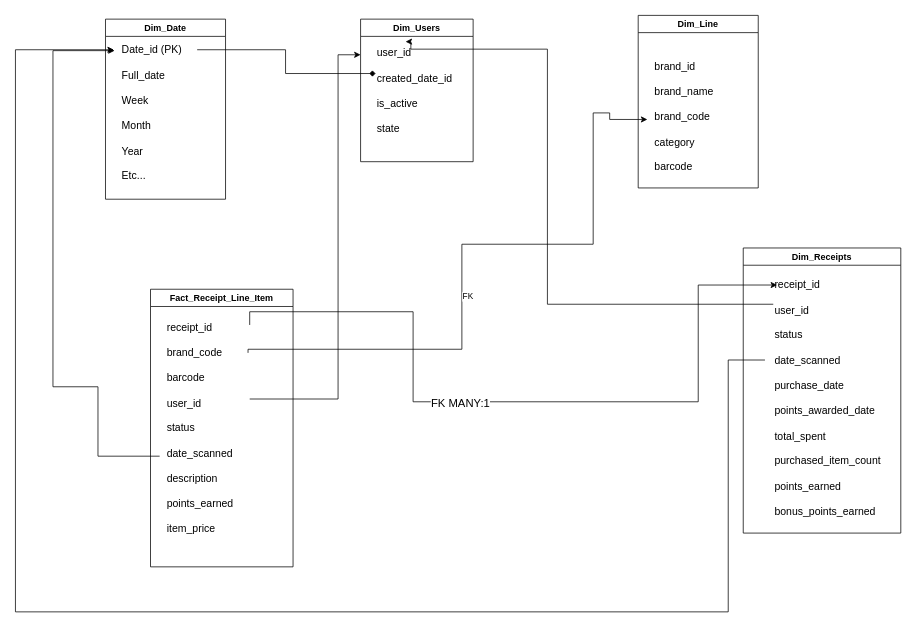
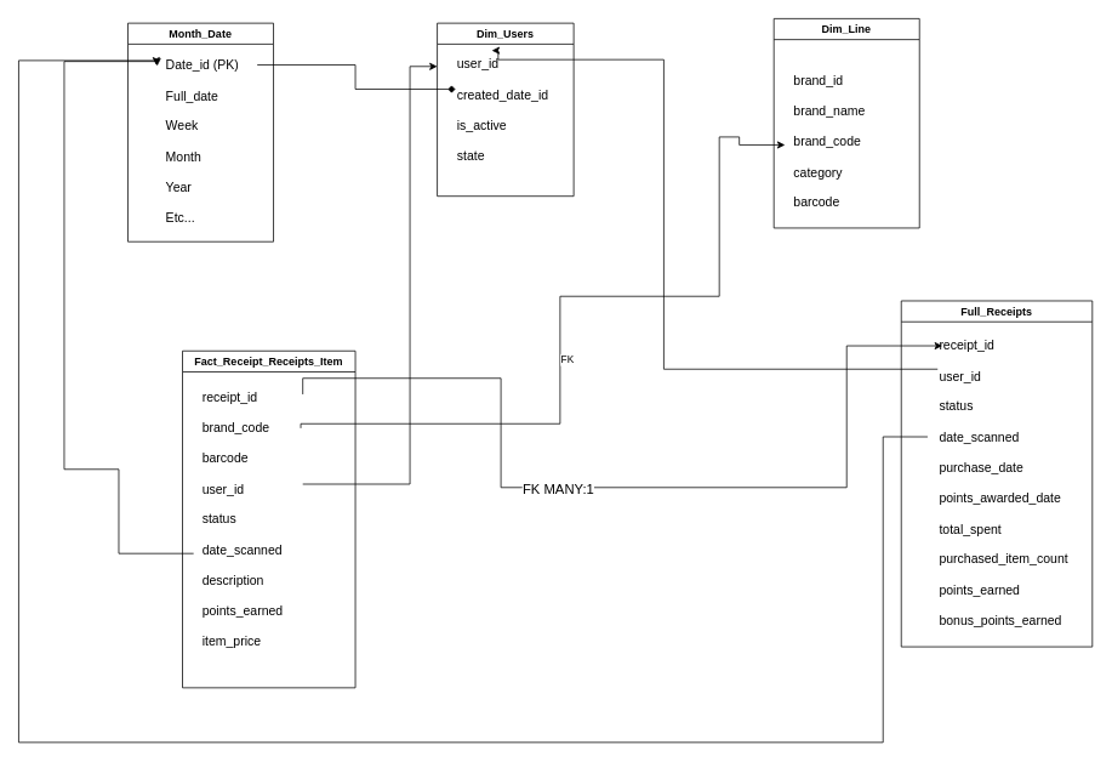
  <mxCell id="0" />
  <mxCell id="1" parent="0" />
  <mxCell id="2" value="Dim_Users" style="swimlane;whiteSpace=wrap;html=1;" vertex="1" parent="1"><mxGeometry x="480" y="25" width="150" height="190" as="geometry" /></mxCell>
  <mxCell id="3" value="user_id&#10;&#10;created_date_id&#10;&#10;is_active&#10;&#10;state" style="text;whiteSpace=wrap;fontSize=14;" vertex="1" parent="2"><mxGeometry x="20" y="30" width="160" height="170" as="geometry" /></mxCell>
- <mxCell id="4" value="Dim_Receipts" style="swimlane;whiteSpace=wrap;html=1;startSize=23;" vertex="1" parent="1"><mxGeometry x="990" y="330" width="210" height="380" as="geometry" /></mxCell>
+ <mxCell id="4" value="Full_Receipts" style="swimlane;whiteSpace=wrap;html=1;startSize=23;" vertex="1" parent="1"><mxGeometry x="990" y="330" width="210" height="380" as="geometry" /></mxCell>
  <mxCell id="5" value="&lt;div&gt;&lt;font style=&quot;font-size: 14px;&quot;&gt;receipt_id&lt;/font&gt;&lt;/div&gt;&lt;div&gt;&lt;font style=&quot;font-size: 14px;&quot;&gt;&lt;br&gt;&lt;/font&gt;&lt;/div&gt;&lt;div&gt;&lt;font style=&quot;font-size: 14px;&quot;&gt;user_id&lt;/font&gt;&lt;/div&gt;&lt;div&gt;&lt;font style=&quot;font-size: 14px;&quot;&gt;&lt;br&gt;&lt;/font&gt;&lt;/div&gt;&lt;div&gt;&lt;font style=&quot;font-size: 14px;&quot;&gt;status&lt;/font&gt;&lt;/div&gt;&lt;div&gt;&lt;font style=&quot;font-size: 14px;&quot;&gt;&lt;br&gt;&lt;/font&gt;&lt;/div&gt;&lt;div&gt;&lt;font style=&quot;font-size: 14px;&quot;&gt;date_scanned&lt;/font&gt;&lt;/div&gt;&lt;div&gt;&lt;font style=&quot;font-size: 14px;&quot;&gt;&lt;br&gt;&lt;/font&gt;&lt;/div&gt;&lt;div&gt;&lt;font style=&quot;font-size: 14px;&quot;&gt;purchase_date&lt;/font&gt;&lt;/div&gt;&lt;div&gt;&lt;font style=&quot;font-size: 14px;&quot;&gt;&lt;br&gt;&lt;/font&gt;&lt;/div&gt;&lt;div&gt;&lt;font style=&quot;font-size: 14px;&quot;&gt;points_awarded_date&lt;/font&gt;&lt;/div&gt;&lt;div&gt;&lt;font style=&quot;font-size: 14px;&quot;&gt;&lt;br&gt;&lt;/font&gt;&lt;/div&gt;&lt;div&gt;&lt;font style=&quot;font-size: 14px;&quot;&gt;total_spent&lt;/font&gt;&lt;/div&gt;&lt;div&gt;&lt;font style=&quot;font-size: 14px;&quot;&gt;&lt;br&gt;&lt;/font&gt;&lt;/div&gt;&lt;div&gt;&lt;font style=&quot;font-size: 14px;&quot;&gt;purchased_item_count&lt;/font&gt;&lt;/div&gt;&lt;div&gt;&lt;font style=&quot;font-size: 14px;&quot;&gt;&lt;br&gt;&lt;/font&gt;&lt;/div&gt;&lt;div&gt;&lt;font style=&quot;font-size: 14px;&quot;&gt;points_earned&lt;/font&gt;&lt;/div&gt;&lt;div&gt;&lt;font style=&quot;font-size: 14px;&quot;&gt;&lt;br&gt;&lt;/font&gt;&lt;/div&gt;&lt;div&gt;&lt;font style=&quot;font-size: 14px;&quot;&gt;bonus_points_earned&lt;/font&gt;&lt;/div&gt;" style="text;html=1;align=left;verticalAlign=middle;resizable=0;points=[];autosize=1;strokeColor=none;fillColor=none;" vertex="1" parent="4"><mxGeometry x="40" y="30" width="170" height="340" as="geometry" /></mxCell>
  <mxCell id="6" value="Dim_Line" style="swimlane;whiteSpace=wrap;html=1;" vertex="1" parent="1"><mxGeometry x="850" y="20" width="160" height="230" as="geometry" /></mxCell>
  <mxCell id="7" value="&lt;div&gt;&lt;font style=&quot;font-size: 14px;&quot;&gt;brand_id&lt;/font&gt;&lt;/div&gt;&lt;div&gt;&lt;font style=&quot;font-size: 14px;&quot;&gt;&lt;br&gt;&lt;/font&gt;&lt;/div&gt;&lt;div&gt;&lt;font style=&quot;font-size: 14px;&quot;&gt;brand_name&lt;/font&gt;&lt;/div&gt;&lt;div&gt;&lt;font style=&quot;font-size: 14px;&quot;&gt;&lt;br&gt;&lt;/font&gt;&lt;/div&gt;&lt;div&gt;&lt;font style=&quot;font-size: 14px;&quot;&gt;brand_code&lt;/font&gt;&lt;/div&gt;&lt;div&gt;&lt;font style=&quot;font-size: 14px;&quot;&gt;&lt;br&gt;&lt;/font&gt;&lt;/div&gt;&lt;div&gt;&lt;font style=&quot;font-size: 14px;&quot;&gt;category&lt;/font&gt;&lt;/div&gt;&lt;div&gt;&lt;font style=&quot;font-size: 14px;&quot;&gt;&lt;br&gt;&lt;/font&gt;&lt;/div&gt;&lt;div style=&quot;&quot;&gt;&lt;font style=&quot;font-size: 14px;&quot;&gt;barcode&lt;/font&gt;&lt;/div&gt;" style="text;html=1;align=left;verticalAlign=middle;resizable=0;points=[];autosize=1;strokeColor=none;fillColor=none;" vertex="1" parent="6"><mxGeometry x="20" y="50" width="100" height="170" as="geometry" /></mxCell>
- <mxCell id="8" value="Dim_Date" style="swimlane;whiteSpace=wrap;html=1;" vertex="1" parent="1"><mxGeometry x="140" y="25" width="160" height="240" as="geometry" /></mxCell>
- <mxCell id="9" value="Date_id (PK)&lt;div&gt;&lt;br&gt;&lt;/div&gt;&lt;div&gt;Full_date&lt;/div&gt;&lt;div&gt;&lt;br&gt;&lt;/div&gt;&lt;div&gt;Week&lt;/div&gt;&lt;div&gt;&lt;br&gt;&lt;/div&gt;&lt;div&gt;Month&lt;/div&gt;&lt;div&gt;&lt;br&gt;&lt;/div&gt;&lt;div&gt;Year&lt;/div&gt;&lt;div&gt;&lt;br&gt;&lt;/div&gt;&lt;div&gt;Etc...&lt;/div&gt;" style="text;html=1;align=left;verticalAlign=middle;resizable=0;points=[];autosize=1;strokeColor=none;fillColor=none;fontSize=14;" vertex="1" parent="8"><mxGeometry x="20" y="25" width="100" height="200" as="geometry" /></mxCell>
- <mxCell id="10" value="Fact_Receipt_Line_Item" style="swimlane;whiteSpace=wrap;html=1;" vertex="1" parent="1"><mxGeometry x="200" y="385" width="190" height="370" as="geometry" /></mxCell>
+ <mxCell id="8" value="Month_Date" style="swimlane;whiteSpace=wrap;html=1;" vertex="1" parent="1"><mxGeometry x="140" y="25" width="160" height="240" as="geometry" /></mxCell>
+ <mxCell id="9" value="Date_id (PK)&lt;div&gt;&lt;br&gt;&lt;/div&gt;&lt;div&gt;Full_date&lt;/div&gt;&lt;div&gt;&lt;br&gt;&lt;/div&gt;&lt;div&gt;Week&lt;/div&gt;&lt;div&gt;&lt;br&gt;&lt;/div&gt;&lt;div&gt;Month&lt;/div&gt;&lt;div&gt;&lt;br&gt;&lt;/div&gt;&lt;div&gt;Year&lt;/div&gt;&lt;div&gt;&lt;br&gt;&lt;/div&gt;&lt;div&gt;Etc...&lt;/div&gt;" style="text;html=1;align=left;verticalAlign=middle;resizable=0;points=[];autosize=1;strokeColor=none;fillColor=none;fontSize=14;" vertex="1" parent="8"><mxGeometry x="40" y="30" width="100" height="200" as="geometry" /></mxCell>
+ <mxCell id="10" value="Fact_Receipt_Receipts_Item" style="swimlane;whiteSpace=wrap;html=1;" vertex="1" parent="1"><mxGeometry x="200" y="385" width="190" height="370" as="geometry" /></mxCell>
  <mxCell id="11" value="&lt;div&gt;&lt;font style=&quot;font-size: 14px;&quot;&gt;receipt_id&lt;/font&gt;&lt;/div&gt;&lt;div&gt;&lt;font style=&quot;font-size: 14px;&quot;&gt;&lt;br&gt;&lt;/font&gt;&lt;/div&gt;&lt;div&gt;&lt;font style=&quot;font-size: 14px;&quot;&gt;brand_code&lt;/font&gt;&lt;/div&gt;&lt;div&gt;&lt;font style=&quot;font-size: 14px;&quot;&gt;&lt;br&gt;&lt;/font&gt;&lt;/div&gt;&lt;div&gt;&lt;font style=&quot;font-size: 14px;&quot;&gt;barcode&lt;/font&gt;&lt;/div&gt;&lt;div&gt;&lt;font style=&quot;font-size: 14px;&quot;&gt;&lt;br&gt;&lt;/font&gt;&lt;/div&gt;&lt;div&gt;&lt;font style=&quot;font-size: 14px;&quot;&gt;&lt;div style=&quot;&quot;&gt;user_id&lt;/div&gt;&lt;div style=&quot;&quot;&gt;&lt;br&gt;&lt;/div&gt;&lt;div style=&quot;&quot;&gt;status&lt;/div&gt;&lt;div style=&quot;&quot;&gt;&lt;br&gt;&lt;/div&gt;&lt;div style=&quot;&quot;&gt;date_scanned&lt;/div&gt;&lt;/font&gt;&lt;/div&gt;&lt;div&gt;&lt;font style=&quot;font-size: 14px;&quot;&gt;&lt;br&gt;&lt;/font&gt;&lt;/div&gt;&lt;div&gt;&lt;font style=&quot;font-size: 14px;&quot;&gt;description&lt;/font&gt;&lt;/div&gt;&lt;div&gt;&lt;font style=&quot;font-size: 14px;&quot;&gt;&lt;br&gt;&lt;/font&gt;&lt;/div&gt;&lt;div&gt;&lt;font style=&quot;font-size: 14px;&quot;&gt;points_earned&lt;/font&gt;&lt;/div&gt;&lt;div&gt;&lt;font style=&quot;font-size: 14px;&quot;&gt;&lt;br&gt;&lt;/font&gt;&lt;/div&gt;&lt;div&gt;&lt;font style=&quot;font-size: 14px;&quot;&gt;item_price&lt;/font&gt;&lt;/div&gt;" style="text;html=1;align=left;verticalAlign=middle;resizable=0;points=[];autosize=1;strokeColor=none;fillColor=none;fontSize=13;" vertex="1" parent="10"><mxGeometry x="20" y="35" width="110" height="300" as="geometry" /></mxCell>
  <mxCell id="12" style="edgeStyle=orthogonalEdgeStyle;rounded=0;orthogonalLoop=1;jettySize=auto;html=1;entryX=0.03;entryY=0.057;entryDx=0;entryDy=0;entryPerimeter=0;fontSize=14;exitX=1.02;exitY=0.042;exitDx=0;exitDy=0;exitPerimeter=0;" edge="1" parent="1" source="11" target="5"><mxGeometry relative="1" as="geometry"><Array as="points"><mxPoint x="332" y="415" /><mxPoint x="550" y="415" /><mxPoint x="550" y="535" /><mxPoint x="930" y="535" /><mxPoint x="930" y="379" /></Array></mxGeometry></mxCell>
  <mxCell id="13" value="&lt;font style=&quot;font-size: 15px;&quot;&gt;FK MANY:1&lt;/font&gt;" style="edgeLabel;html=1;align=center;verticalAlign=middle;resizable=0;points=[];" vertex="1" connectable="0" parent="12"><mxGeometry x="-0.161" y="-1" relative="1" as="geometry"><mxPoint as="offset" /></mxGeometry></mxCell>
  <mxCell id="14" style="edgeStyle=orthogonalEdgeStyle;rounded=0;orthogonalLoop=1;jettySize=auto;html=1;entryX=0;entryY=0.25;entryDx=0;entryDy=0;exitX=1.022;exitY=0.079;exitDx=0;exitDy=0;exitPerimeter=0;endArrow=diamond;" edge="1" parent="1" source="9" target="3"><mxGeometry relative="1" as="geometry" /></mxCell>
  <mxCell id="15" style="edgeStyle=orthogonalEdgeStyle;rounded=0;orthogonalLoop=1;jettySize=auto;html=1;exitX=1;exitY=0.166;exitDx=0;exitDy=0;exitPerimeter=0;entryX=-0.078;entryY=0.522;entryDx=0;entryDy=0;entryPerimeter=0;" edge="1" parent="1" source="11" target="7"><mxGeometry relative="1" as="geometry"><mxPoint x="640" y="445" as="targetPoint" /><Array as="points"><mxPoint x="330" y="465" /><mxPoint x="615" y="465" /><mxPoint x="615" y="325" /><mxPoint x="790" y="325" /><mxPoint x="790" y="150" /><mxPoint x="812" y="150" /></Array></mxGeometry></mxCell>
  <mxCell id="16" value="FK" style="edgeLabel;html=1;align=center;verticalAlign=middle;resizable=0;points=[];" vertex="1" connectable="0" parent="15"><mxGeometry x="-0.164" y="-6" relative="1" as="geometry"><mxPoint x="1" as="offset" /></mxGeometry></mxCell>
  <mxCell id="17" style="edgeStyle=orthogonalEdgeStyle;rounded=0;orthogonalLoop=1;jettySize=auto;html=1;entryX=-0.078;entryY=0.085;entryDx=0;entryDy=0;entryPerimeter=0;exitX=-0.071;exitY=0.625;exitDx=0;exitDy=0;exitPerimeter=0;" edge="1" parent="1" source="11" target="9"><mxGeometry relative="1" as="geometry"><Array as="points"><mxPoint x="130" y="608" /><mxPoint x="130" y="515" /><mxPoint x="70" y="515" /><mxPoint x="70" y="67" /></Array></mxGeometry></mxCell>
  <mxCell id="18" style="edgeStyle=orthogonalEdgeStyle;rounded=0;orthogonalLoop=1;jettySize=auto;html=1;entryX=0.25;entryY=0;entryDx=0;entryDy=0;" edge="1" parent="1" source="5" target="3"><mxGeometry relative="1" as="geometry"><Array as="points"><mxPoint x="729" y="405" /><mxPoint x="729" y="65" /><mxPoint x="547" y="65" /></Array></mxGeometry></mxCell>
  <mxCell id="19" style="edgeStyle=orthogonalEdgeStyle;rounded=0;orthogonalLoop=1;jettySize=auto;html=1;entryX=0;entryY=0.25;entryDx=0;entryDy=0;exitX=1.02;exitY=0.371;exitDx=0;exitDy=0;exitPerimeter=0;" edge="1" parent="1" source="11" target="2"><mxGeometry relative="1" as="geometry"><Array as="points"><mxPoint x="450" y="531" /><mxPoint x="450" y="73" /></Array></mxGeometry></mxCell>
  <mxCell id="20" style="edgeStyle=orthogonalEdgeStyle;rounded=0;orthogonalLoop=1;jettySize=auto;html=1;entryX=-0.089;entryY=0.079;entryDx=0;entryDy=0;entryPerimeter=0;exitX=-0.065;exitY=0.351;exitDx=0;exitDy=0;exitPerimeter=0;" edge="1" parent="1" source="5" target="9"><mxGeometry relative="1" as="geometry"><Array as="points"><mxPoint x="970" y="479" /><mxPoint x="970" y="815" /><mxPoint x="20" y="815" /><mxPoint x="20" y="66" /></Array></mxGeometry></mxCell>
